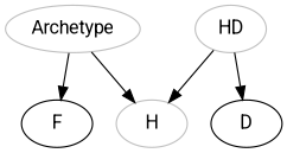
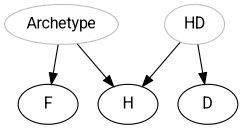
  digraph {
    fontname=Roboto
    node [fontname=Roboto]
    edge [fontname=Roboto]
    Archetype [color=grey]
    F
-   H [color=grey]
+   H
    HD [color=grey]
    D
    Archetype -> F
    Archetype -> H
    HD -> H
    HD -> D
  }
